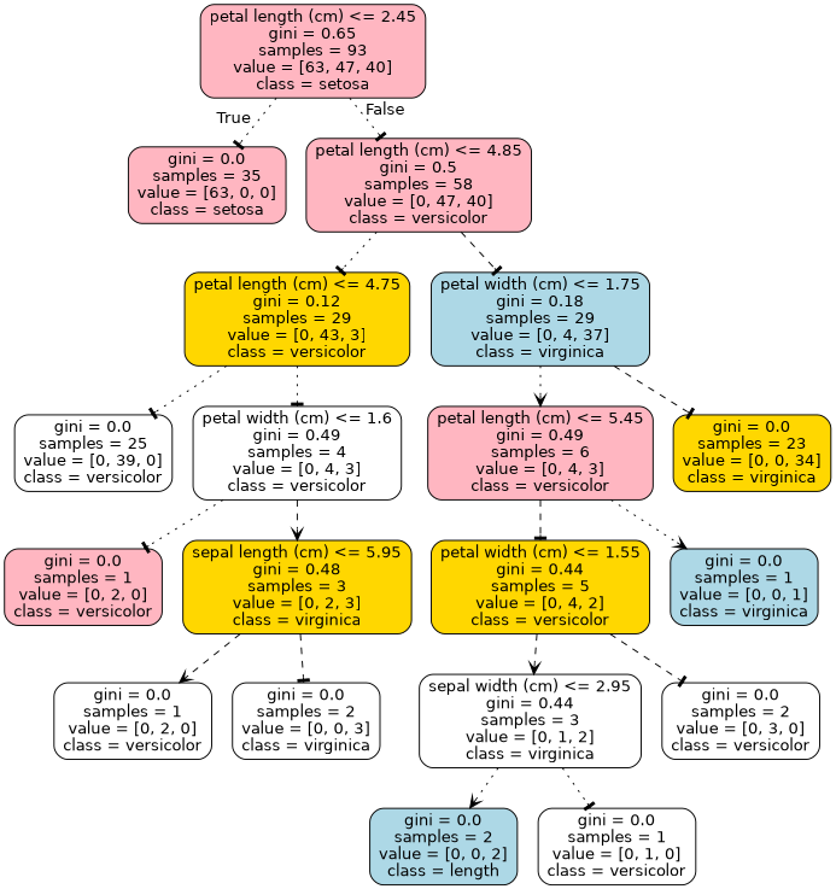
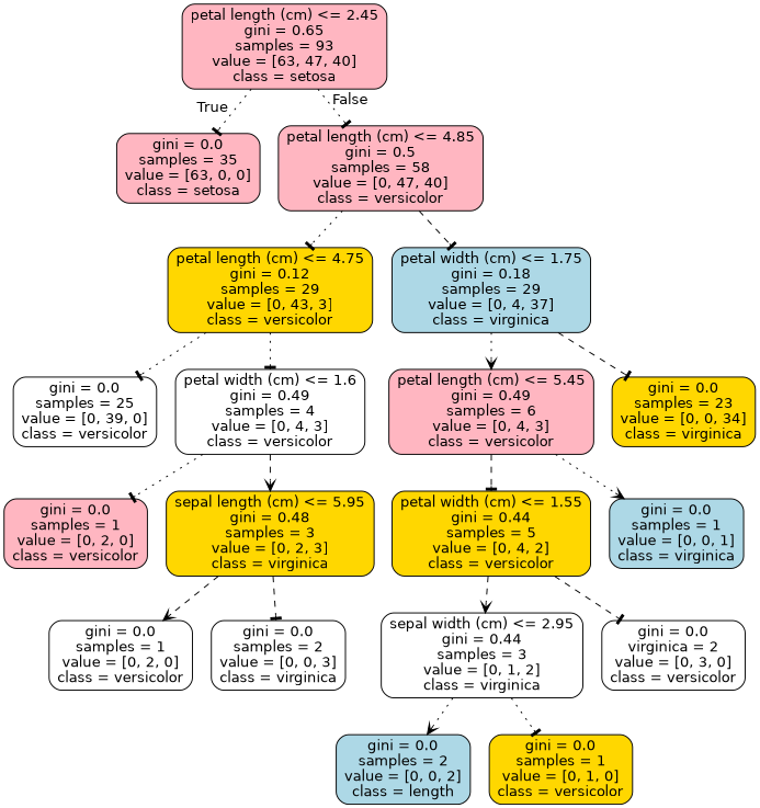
  digraph {
    fontname="DejaVu Sans"
    node [color=black fillcolor=white fontname="DejaVu Sans" shape=box style="filled, rounded"]
    edge [arrowhead=tee fontname="DejaVu Sans" style=dotted]
    n1 [fillcolor=lightpink label="petal length (cm) <= 2.45\ngini = 0.65\nsamples = 93\nvalue = [63, 47, 40]\nclass = setosa"]
    n2 [fillcolor=lightpink label="gini = 0.0\nsamples = 35\nvalue = [63, 0, 0]\nclass = setosa"]
    n3 [fillcolor=lightpink label="petal length (cm) <= 4.85\ngini = 0.5\nsamples = 58\nvalue = [0, 47, 40]\nclass = versicolor"]
    n4 [fillcolor=gold label="petal length (cm) <= 4.75\ngini = 0.12\nsamples = 29\nvalue = [0, 43, 3]\nclass = versicolor"]
    n5 [fillcolor=lightblue label="petal width (cm) <= 1.75\ngini = 0.18\nsamples = 29\nvalue = [0, 4, 37]\nclass = virginica"]
    n6 [label="gini = 0.0\nsamples = 25\nvalue = [0, 39, 0]\nclass = versicolor"]
    n7 [label="petal width (cm) <= 1.6\ngini = 0.49\nsamples = 4\nvalue = [0, 4, 3]\nclass = versicolor"]
    n8 [fillcolor=lightpink label="petal length (cm) <= 5.45\ngini = 0.49\nsamples = 6\nvalue = [0, 4, 3]\nclass = versicolor"]
    n9 [fillcolor=gold label="gini = 0.0\nsamples = 23\nvalue = [0, 0, 34]\nclass = virginica"]
    n10 [fillcolor=lightpink label="gini = 0.0\nsamples = 1\nvalue = [0, 2, 0]\nclass = versicolor"]
    n11 [fillcolor=gold label="sepal length (cm) <= 5.95\ngini = 0.48\nsamples = 3\nvalue = [0, 2, 3]\nclass = virginica"]
    n12 [label="gini = 0.0\nsamples = 1\nvalue = [0, 2, 0]\nclass = versicolor"]
    n13 [label="gini = 0.0\nsamples = 2\nvalue = [0, 0, 3]\nclass = virginica"]
    n14 [fillcolor=gold label="petal width (cm) <= 1.55\ngini = 0.44\nsamples = 5\nvalue = [0, 4, 2]\nclass = versicolor"]
    n15 [fillcolor=lightblue label="gini = 0.0\nsamples = 1\nvalue = [0, 0, 1]\nclass = virginica"]
    n16 [label="sepal width (cm) <= 2.95\ngini = 0.44\nsamples = 3\nvalue = [0, 1, 2]\nclass = virginica"]
-   n17 [label="gini = 0.0\nsamples = 2\nvalue = [0, 3, 0]\nclass = versicolor"]
+   n17 [label="gini = 0.0\nvirginica = 2\nvalue = [0, 3, 0]\nclass = versicolor"]
    n18 [fillcolor=lightblue label="gini = 0.0\nsamples = 2\nvalue = [0, 0, 2]\nclass = length"]
-   n19 [label="gini = 0.0\nsamples = 1\nvalue = [0, 1, 0]\nclass = versicolor"]
+   n19 [fillcolor=gold label="gini = 0.0\nsamples = 1\nvalue = [0, 1, 0]\nclass = versicolor"]
    n1 -> n2 [headlabel=True labelangle=45 labeldistance=2.5]
    n1 -> n3 [headlabel=False labelangle=-45 labeldistance=2.5]
    n3 -> n4
    n3 -> n5 [style=dashed]
    n4 -> n6
    n4 -> n7
    n5 -> n8 [arrowhead=vee]
    n5 -> n9 [style=dashed]
    n7 -> n10
    n7 -> n11 [arrowhead=vee style=dashed]
    n8 -> n14 [style=dashed]
    n8 -> n15 [arrowhead=vee]
    n11 -> n12 [arrowhead=vee style=dashed]
    n11 -> n13 [style=dashed]
    n14 -> n16 [arrowhead=vee style=dashed]
    n14 -> n17 [style=dashed]
    n16 -> n18 [arrowhead=vee]
    n16 -> n19
  }
